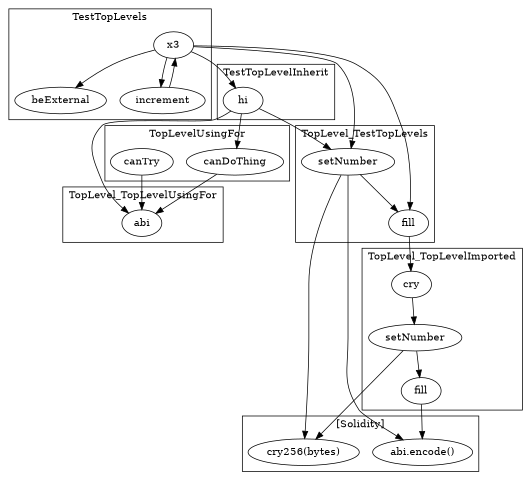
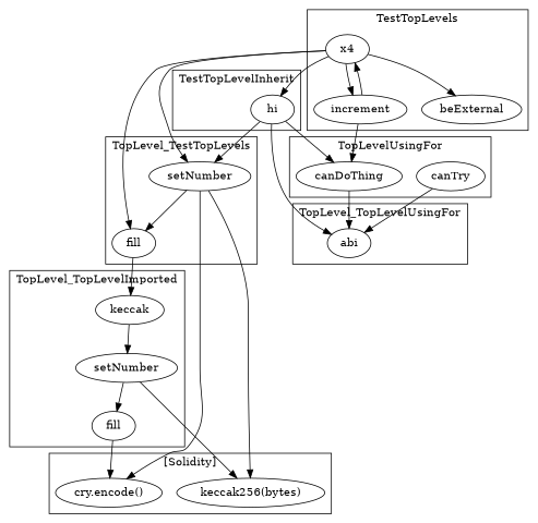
  strict digraph {
    n1 [label=beExternal]
    n2 [label=increment]
-   n3 [label=x3]
+   n3 [label=x4]
    n4 [label=hi]
    n5 [label=canTry]
    n6 [label=canDoThing]
    n7 [label=setNumber]
-   n8 [label=cry]
+   n8 [label=keccak]
    n9 [label=fill]
    n10 [label=setNumber]
    n11 [label=fill]
    n12 [label=abi]
-   "keccak256(bytes)" [label="cry256(bytes)"]
-   "abi.encode()"
+   "keccak256(bytes)"
+   "abi.encode()" [label="cry.encode()"]
    subgraph cluster_1 {
      label=TestTopLevels
      n1
      n2
      n3
    }
    subgraph cluster_2 {
      label=TestTopLevelInherit
      n4
    }
    subgraph cluster_3 {
      label=TopLevelUsingFor
      n5
      n6
    }
    subgraph cluster_4 {
      label=TopLevel_TopLevelImported
      n7
      n8
      n9
    }
    subgraph cluster_5 {
      label=TopLevel_TestTopLevels
      n10
      n11
    }
    subgraph cluster_6 {
      label=TopLevel_TopLevelUsingFor
      n12
    }
    subgraph cluster_7 {
      label="[Solidity]"
      "keccak256(bytes)"
      "abi.encode()"
    }
    n2 -> n3
+   n2 -> n6
    n3 -> n1
    n3 -> n2
    n3 -> n4
    n3 -> n10
    n3 -> n11
    n4 -> n6
    n4 -> n10
    n4 -> n12
    n5 -> n12
    n6 -> n12
    n7 -> n9
    n7 -> "keccak256(bytes)"
    n8 -> n7
    n9 -> "abi.encode()"
    n10 -> n11
    n10 -> "keccak256(bytes)"
    n10 -> "abi.encode()"
    n11 -> n8
  }
